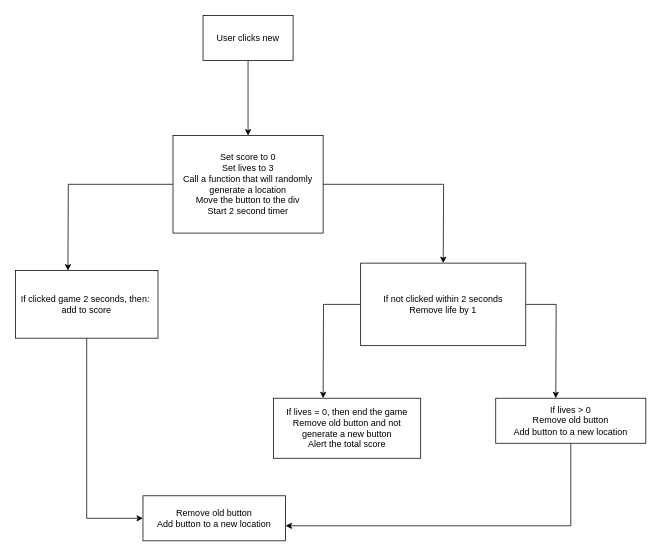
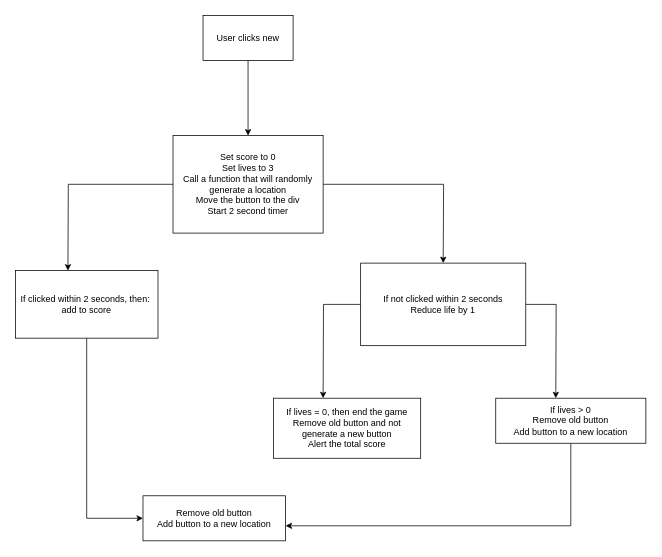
  <mxCell id="0" />
  <mxCell id="1" parent="0" />
  <mxCell id="2" style="edgeStyle=orthogonalEdgeStyle;rounded=0;orthogonalLoop=1;jettySize=auto;html=1;" edge="1" parent="1" source="3"><mxGeometry relative="1" as="geometry"><mxPoint x="330" y="180" as="targetPoint" /></mxGeometry></mxCell>
  <mxCell id="3" value="User clicks new" style="rounded=0;whiteSpace=wrap;html=1;" vertex="1" parent="1"><mxGeometry x="270" y="20" width="120" height="60" as="geometry" /></mxCell>
  <mxCell id="4" style="edgeStyle=orthogonalEdgeStyle;rounded=0;orthogonalLoop=1;jettySize=auto;html=1;" edge="1" parent="1" source="6"><mxGeometry relative="1" as="geometry"><mxPoint x="90" y="360" as="targetPoint" /></mxGeometry></mxCell>
  <mxCell id="5" style="edgeStyle=orthogonalEdgeStyle;rounded=0;orthogonalLoop=1;jettySize=auto;html=1;" edge="1" parent="1" source="6"><mxGeometry relative="1" as="geometry"><mxPoint x="590" y="350" as="targetPoint" /></mxGeometry></mxCell>
  <mxCell id="6" value="Set score to 0&lt;br&gt;Set lives to 3&lt;br&gt;Call a function that will randomly generate a location&lt;br&gt;Move the button to the div&lt;br&gt;Start 2 second timer" style="rounded=0;whiteSpace=wrap;html=1;" vertex="1" parent="1"><mxGeometry x="230" y="180" width="200" height="130" as="geometry" /></mxCell>
  <mxCell id="7" style="edgeStyle=orthogonalEdgeStyle;rounded=0;orthogonalLoop=1;jettySize=auto;html=1;entryX=0;entryY=0.5;entryDx=0;entryDy=0;" edge="1" parent="1" source="8" target="15"><mxGeometry relative="1" as="geometry"><mxPoint x="115" y="700" as="targetPoint" /></mxGeometry></mxCell>
- <mxCell id="8" value="If clicked game 2 seconds, then:&amp;nbsp;&lt;br&gt;add to score&lt;br&gt;" style="rounded=0;whiteSpace=wrap;html=1;" vertex="1" parent="1"><mxGeometry x="20" y="360" width="190" height="90" as="geometry" /></mxCell>
+ <mxCell id="8" value="If clicked within 2 seconds, then:&amp;nbsp;&lt;br&gt;add to score&lt;br&gt;" style="rounded=0;whiteSpace=wrap;html=1;" vertex="1" parent="1"><mxGeometry x="20" y="360" width="190" height="90" as="geometry" /></mxCell>
  <mxCell id="9" style="edgeStyle=orthogonalEdgeStyle;rounded=0;orthogonalLoop=1;jettySize=auto;html=1;" edge="1" parent="1" source="11"><mxGeometry relative="1" as="geometry"><mxPoint x="430" y="530" as="targetPoint" /></mxGeometry></mxCell>
  <mxCell id="10" style="edgeStyle=orthogonalEdgeStyle;rounded=0;orthogonalLoop=1;jettySize=auto;html=1;" edge="1" parent="1" source="11"><mxGeometry relative="1" as="geometry"><mxPoint x="740" y="530" as="targetPoint" /></mxGeometry></mxCell>
- <mxCell id="11" value="If not clicked within 2 seconds&lt;br&gt;Remove life by 1&lt;br&gt;" style="rounded=0;whiteSpace=wrap;html=1;" vertex="1" parent="1"><mxGeometry x="480" y="350" width="220" height="110" as="geometry" /></mxCell>
+ <mxCell id="11" value="If not clicked within 2 seconds&lt;br&gt;Reduce life by 1&lt;br&gt;" style="rounded=0;whiteSpace=wrap;html=1;" vertex="1" parent="1"><mxGeometry x="480" y="350" width="220" height="110" as="geometry" /></mxCell>
  <mxCell id="12" value="If lives = 0, then end the game&lt;br&gt;Remove old button and not generate a new button&lt;br&gt;Alert the total score" style="rounded=0;whiteSpace=wrap;html=1;" vertex="1" parent="1"><mxGeometry x="364" y="530" width="196" height="80" as="geometry" /></mxCell>
  <mxCell id="13" style="edgeStyle=orthogonalEdgeStyle;rounded=0;orthogonalLoop=1;jettySize=auto;html=1;" edge="1" parent="1" source="14" target="15"><mxGeometry relative="1" as="geometry"><mxPoint x="760" y="710" as="targetPoint" /><Array as="points"><mxPoint x="760" y="700" /></Array></mxGeometry></mxCell>
  <mxCell id="14" value="If lives &amp;gt; 0&lt;br&gt;Remove old button&lt;br&gt;Add button to a new location" style="rounded=0;whiteSpace=wrap;html=1;" vertex="1" parent="1"><mxGeometry x="660" y="530" width="200" height="60" as="geometry" /></mxCell>
  <mxCell id="15" value="&lt;span style=&quot;&quot;&gt;Remove old button&lt;/span&gt;&lt;br style=&quot;&quot;&gt;&lt;span style=&quot;&quot;&gt;Add button to a new location&lt;/span&gt;" style="rounded=0;whiteSpace=wrap;html=1;" vertex="1" parent="1"><mxGeometry x="190" y="660" width="190" height="60" as="geometry" /></mxCell>
